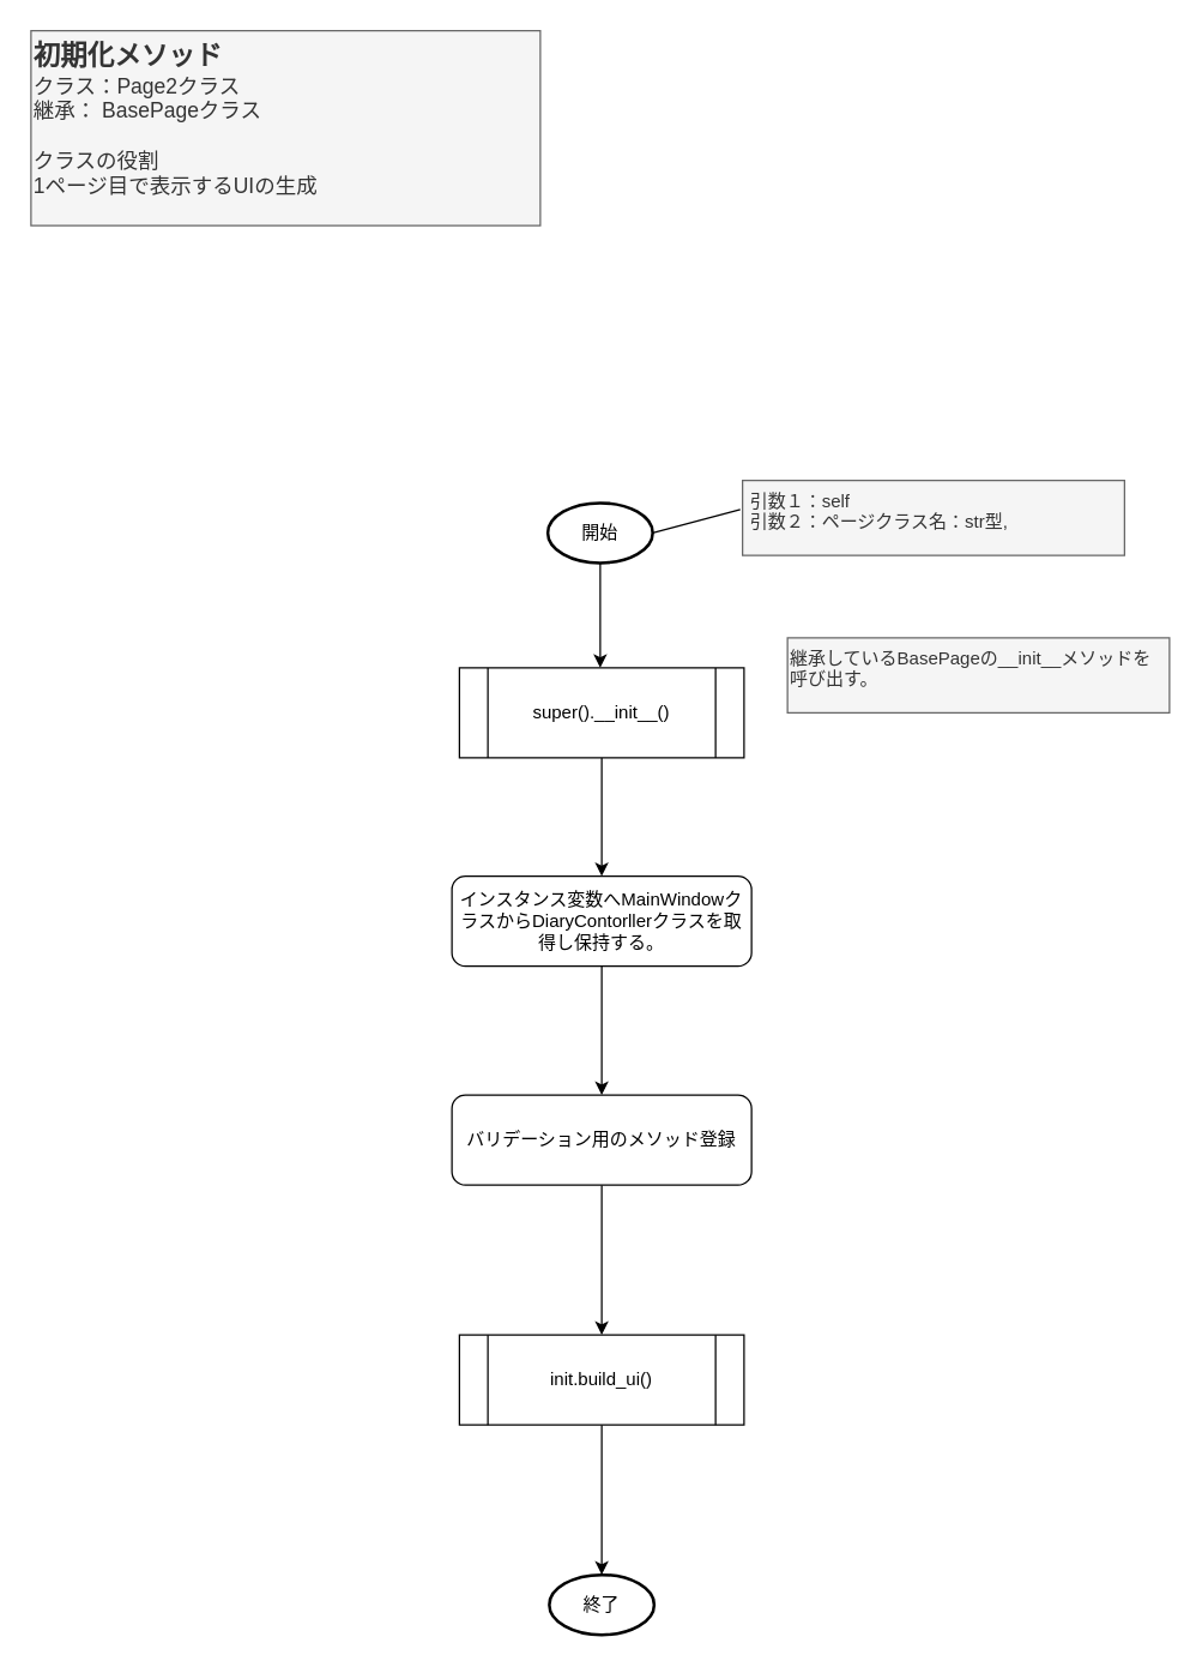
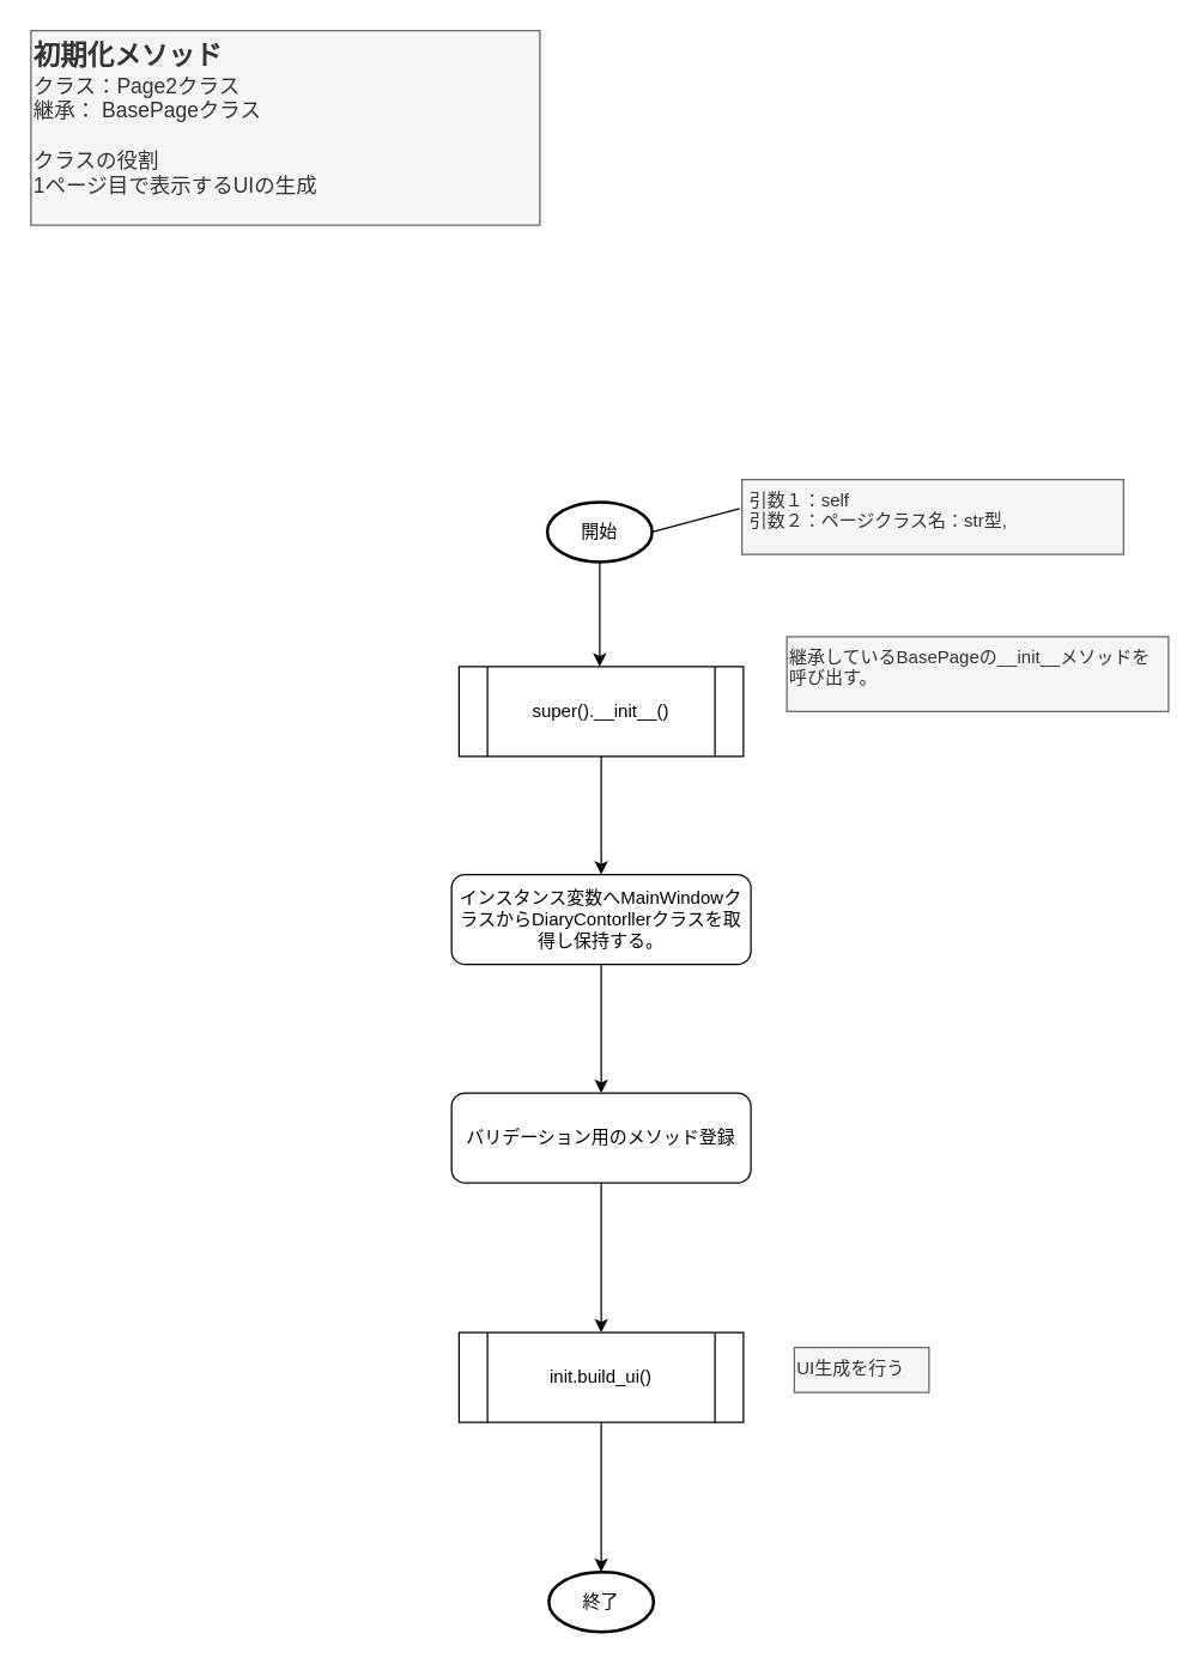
  <mxCell id="0" />
  <mxCell id="1" parent="0" />
  <mxCell id="2" value="" style="edgeStyle=orthogonalEdgeStyle;rounded=0;orthogonalLoop=1;jettySize=auto;html=1;" parent="1" source="3" edge="1"><mxGeometry relative="1" as="geometry"><mxPoint x="400" y="445" as="targetPoint" /></mxGeometry></mxCell>
  <mxCell id="3" value="開始" style="strokeWidth=2;html=1;shape=mxgraph.flowchart.start_1;whiteSpace=wrap;" parent="1" vertex="1"><mxGeometry x="365" y="335" width="70" height="40" as="geometry" /></mxCell>
  <mxCell id="4" value="&lt;b style=&quot;&quot;&gt;&lt;font style=&quot;&quot;&gt;&lt;font style=&quot;font-size: 18px;&quot;&gt;初期化メソッド&lt;/font&gt;&lt;/font&gt;&lt;/b&gt;&lt;div&gt;&lt;font style=&quot;font-size: 14px;&quot;&gt;クラス：Page2&lt;/font&gt;&lt;span style=&quot;font-size: 14px; background-color: initial;&quot;&gt;クラス&lt;/span&gt;&lt;/div&gt;&lt;div&gt;&lt;div style=&quot;font-size: 14px;&quot;&gt;&lt;font style=&quot;font-size: 14px;&quot;&gt;継承： BasePageクラス&lt;/font&gt;&lt;/div&gt;&lt;/div&gt;&lt;div style=&quot;font-size: 14px;&quot;&gt;&lt;font style=&quot;font-size: 14px;&quot;&gt;&lt;br&gt;&lt;/font&gt;&lt;/div&gt;&lt;div style=&quot;font-size: 14px;&quot;&gt;&lt;font style=&quot;font-size: 14px;&quot;&gt;クラスの役割&lt;/font&gt;&lt;/div&gt;&lt;div style=&quot;font-size: 14px;&quot;&gt;1ページ目で表示するUIの生成&lt;/div&gt;&lt;div style=&quot;font-size: 14px;&quot;&gt;&lt;br&gt;&lt;/div&gt;" style="text;html=1;align=left;verticalAlign=top;whiteSpace=wrap;rounded=0;fillColor=#f5f5f5;fontColor=#333333;strokeColor=#666666;" parent="1" vertex="1"><mxGeometry x="20" y="20" width="340" height="130" as="geometry" /></mxCell>
  <mxCell id="5" style="rounded=0;orthogonalLoop=1;jettySize=auto;html=1;entryX=1;entryY=0.5;entryDx=0;entryDy=0;exitX=-0.006;exitY=0.387;exitDx=0;exitDy=0;exitPerimeter=0;endArrow=none;endFill=0;entryPerimeter=0;" parent="1" source="6" target="3" edge="1"><mxGeometry relative="1" as="geometry"><mxPoint x="435" y="315" as="targetPoint" /></mxGeometry></mxCell>
  <mxCell id="6" value="&amp;nbsp;引数１：self&lt;div&gt;&amp;nbsp;引数２：ページクラス名：str型&lt;span style=&quot;background-color: initial;&quot;&gt;,&lt;/span&gt;&lt;/div&gt;" style="text;html=1;align=left;verticalAlign=top;whiteSpace=wrap;rounded=0;fillColor=#f5f5f5;fontColor=#333333;strokeColor=#666666;" parent="1" vertex="1"><mxGeometry x="495" y="320" width="255" height="50" as="geometry" /></mxCell>
  <mxCell id="7" value="" style="edgeStyle=orthogonalEdgeStyle;rounded=0;orthogonalLoop=1;jettySize=auto;html=1;" parent="1" source="8" edge="1"><mxGeometry relative="1" as="geometry"><mxPoint x="401" y="730" as="targetPoint" /></mxGeometry></mxCell>
  <mxCell id="8" value="インスタンス変数へMainWindowクラスからDiaryContorllerクラスを取得し保持する。" style="rounded=1;whiteSpace=wrap;html=1;" parent="1" vertex="1"><mxGeometry x="301" y="584" width="200" height="60" as="geometry" /></mxCell>
  <mxCell id="9" value="" style="edgeStyle=orthogonalEdgeStyle;rounded=0;orthogonalLoop=1;jettySize=auto;html=1;" parent="1" source="10" target="8" edge="1"><mxGeometry relative="1" as="geometry" /></mxCell>
  <mxCell id="10" value="super().__init__()" style="shape=process;whiteSpace=wrap;html=1;backgroundOutline=1;" parent="1" vertex="1"><mxGeometry x="306" y="445" width="190" height="60" as="geometry" /></mxCell>
  <mxCell id="11" value="継承しているBasePageの__init__メソッドを呼び出す。" style="text;html=1;align=left;verticalAlign=top;whiteSpace=wrap;rounded=0;fillColor=#f5f5f5;fontColor=#333333;strokeColor=#666666;" parent="1" vertex="1"><mxGeometry x="525" y="425" width="255" height="50" as="geometry" /></mxCell>
  <mxCell id="12" value="終了" style="strokeWidth=2;html=1;shape=mxgraph.flowchart.start_1;whiteSpace=wrap;" parent="1" vertex="1"><mxGeometry x="366" y="1050" width="70" height="40" as="geometry" /></mxCell>
  <mxCell id="13" value="" style="edgeStyle=orthogonalEdgeStyle;rounded=0;orthogonalLoop=1;jettySize=auto;html=1;" parent="1" source="14" target="12" edge="1"><mxGeometry relative="1" as="geometry" /></mxCell>
  <mxCell id="14" value="init.build_ui()" style="shape=process;whiteSpace=wrap;html=1;backgroundOutline=1;" parent="1" vertex="1"><mxGeometry x="306" y="890" width="190" height="60" as="geometry" /></mxCell>
+ <mxCell id="15" value="UI生成を行う" style="text;html=1;align=left;verticalAlign=top;whiteSpace=wrap;rounded=0;fillColor=#f5f5f5;fontColor=#333333;strokeColor=#666666;" parent="1" vertex="1"><mxGeometry x="530" y="900" width="90" height="30" as="geometry" /></mxCell>
  <mxCell id="16" value="" style="edgeStyle=orthogonalEdgeStyle;rounded=0;orthogonalLoop=1;jettySize=auto;html=1;" parent="1" source="17" target="14" edge="1"><mxGeometry relative="1" as="geometry" /></mxCell>
  <mxCell id="17" value="バリデーション用のメソッド登録" style="rounded=1;whiteSpace=wrap;html=1;" parent="1" vertex="1"><mxGeometry x="301" y="730" width="200" height="60" as="geometry" /></mxCell>
